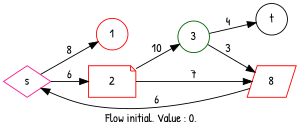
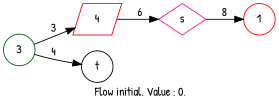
  digraph {
    fontname="Patrick Hand"
    label=" Flow initial. Value : 0."
    rankdir=LR
    node [color=red fontname="Patrick Hand" shape=circle]
    edge [fontname="Patrick Hand"]
    s [color=deeppink shape=diamond]
    1
-   2 [shape=note]
    3 [color=darkgreen]
-   4 [shape=parallelogram label=8]
+   4 [shape=parallelogram]
    t [color=black]
    s -> 1 [label=8]
-   s -> 2 [label=6]
-   2 -> 3 [label=10]
-   2 -> 4 [label=7]
    3 -> 4 [label=3]
    3 -> t [label=4]
    4 -> s [label=6]
  }
